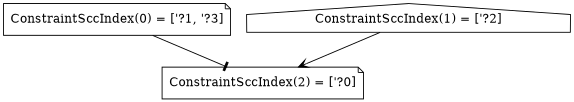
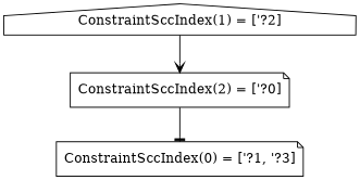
  digraph {
    node [shape=note]
    n1 [label="ConstraintSccIndex(0) = [\'?1, \'?3]"]
    n2 [label="ConstraintSccIndex(1) = [\'?2]" shape=house]
    n3 [label="ConstraintSccIndex(2) = [\'?0]"]
    n2 -> n3 [arrowhead=vee]
-   n1 -> n3 [arrowhead=tee]
+   n3 -> n1 [arrowhead=tee]
  }
